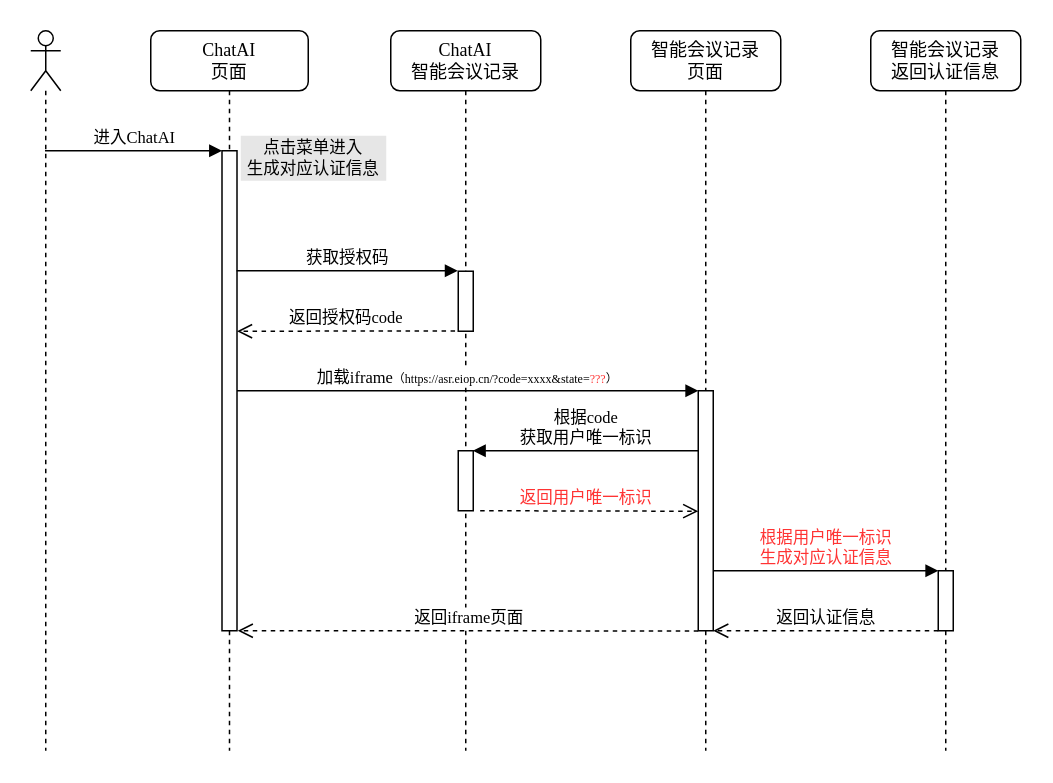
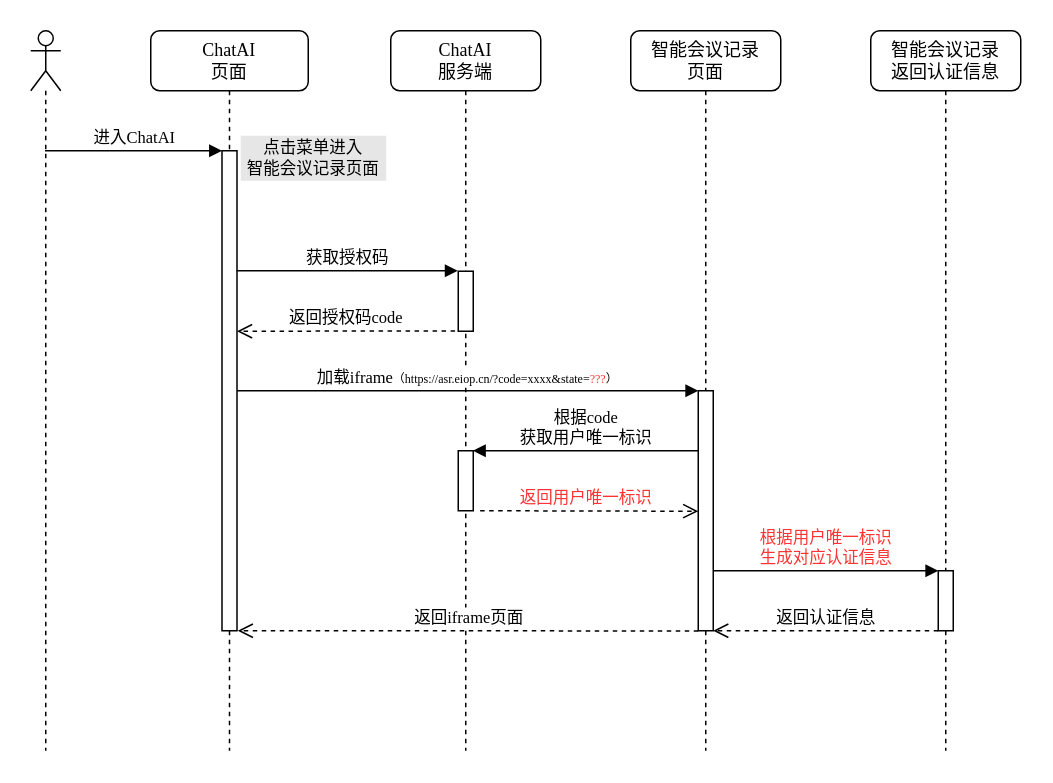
  <mxCell id="0" />
  <mxCell id="1" parent="0" />
- <mxCell id="2" value="ChatAI&lt;br&gt;&lt;div&gt;智能会议记录&lt;/div&gt;" style="shape=umlLifeline;perimeter=lifelinePerimeter;whiteSpace=wrap;html=1;container=1;collapsible=0;recursiveResize=0;outlineConnect=0;rounded=1;shadow=0;comic=0;labelBackgroundColor=none;strokeWidth=1;fontFamily=Verdana;fontSize=12;align=center;" vertex="1" parent="1"><mxGeometry x="260" y="20" width="100" height="480" as="geometry" /></mxCell>
+ <mxCell id="2" value="ChatAI&lt;br&gt;&lt;div&gt;服务端&lt;/div&gt;" style="shape=umlLifeline;perimeter=lifelinePerimeter;whiteSpace=wrap;html=1;container=1;collapsible=0;recursiveResize=0;outlineConnect=0;rounded=1;shadow=0;comic=0;labelBackgroundColor=none;strokeWidth=1;fontFamily=Verdana;fontSize=12;align=center;" vertex="1" parent="1"><mxGeometry x="260" y="20" width="100" height="480" as="geometry" /></mxCell>
  <mxCell id="3" value="" style="html=1;points=[];perimeter=orthogonalPerimeter;rounded=0;shadow=0;comic=0;labelBackgroundColor=none;strokeColor=#000000;strokeWidth=1;fillColor=#FFFFFF;fontFamily=Verdana;fontSize=11;fontColor=#000000;align=center;" vertex="1" parent="2"><mxGeometry x="45" y="160.32" width="10" height="40" as="geometry" /></mxCell>
  <mxCell id="4" value="" style="html=1;points=[];perimeter=orthogonalPerimeter;rounded=0;shadow=0;comic=0;labelBackgroundColor=none;strokeColor=#000000;strokeWidth=1;fillColor=#FFFFFF;fontFamily=Verdana;fontSize=11;fontColor=#000000;align=center;" vertex="1" parent="2"><mxGeometry x="45" y="280" width="10" height="40" as="geometry" /></mxCell>
  <mxCell id="5" value="ChatAI&lt;br&gt;页面" style="shape=umlLifeline;perimeter=lifelinePerimeter;whiteSpace=wrap;html=1;container=1;collapsible=0;recursiveResize=0;outlineConnect=0;rounded=1;shadow=0;comic=0;labelBackgroundColor=none;strokeWidth=1;fontFamily=Verdana;fontSize=12;align=center;" vertex="1" parent="1"><mxGeometry x="100" y="20" width="105" height="480" as="geometry" /></mxCell>
  <mxCell id="6" value="" style="html=1;points=[];perimeter=orthogonalPerimeter;rounded=0;shadow=0;comic=0;labelBackgroundColor=none;strokeColor=#000000;strokeWidth=1;fillColor=#FFFFFF;fontFamily=Verdana;fontSize=12;fontColor=#000000;align=center;" vertex="1" parent="5"><mxGeometry x="47.5" y="80" width="10" height="320" as="geometry" /></mxCell>
  <mxCell id="7" value="进入ChatAI" style="html=1;verticalAlign=bottom;endArrow=block;labelBackgroundColor=none;fontFamily=Verdana;fontSize=11;edgeStyle=elbowEdgeStyle;elbow=vertical;" edge="1" parent="5" source="10"><mxGeometry relative="1" as="geometry"><mxPoint x="-112.833" y="80" as="sourcePoint" /><mxPoint x="47.5" y="80" as="targetPoint" /></mxGeometry></mxCell>
  <mxCell id="8" value="&lt;span style=&quot;&quot;&gt;加载iframe&lt;span style=&quot;font-size: 8px;&quot;&gt;（https://asr.eiop.cn/?code=xxxx&lt;/span&gt;&lt;span style=&quot;font-size: 8px;&quot;&gt;&amp;amp;state=&lt;/span&gt;&lt;font style=&quot;font-size: 8px;&quot; color=&quot;#ff3333&quot;&gt;???&lt;/font&gt;&lt;span style=&quot;font-size: 8px;&quot;&gt;）&lt;/span&gt;&lt;/span&gt;" style="html=1;verticalAlign=bottom;endArrow=block;labelBackgroundColor=#FFFFFF;fontFamily=Verdana;fontSize=11;edgeStyle=elbowEdgeStyle;elbow=vertical;entryX=0;entryY=0.001;entryDx=0;entryDy=0;entryPerimeter=0;labelBorderColor=none;" edge="1" parent="5" target="12"><mxGeometry x="-0.008" relative="1" as="geometry"><mxPoint x="57.5" y="240" as="sourcePoint" /><mxPoint x="367.0" y="240.32" as="targetPoint" /><mxPoint as="offset" /></mxGeometry></mxCell>
  <mxCell id="9" value="返回授权码code" style="html=1;verticalAlign=bottom;endArrow=open;dashed=1;endSize=8;labelBackgroundColor=none;fontFamily=Verdana;fontSize=11;edgeStyle=elbowEdgeStyle;elbow=vertical;exitX=0.038;exitY=0.995;exitDx=0;exitDy=0;exitPerimeter=0;" edge="1" parent="5"><mxGeometry relative="1" as="geometry"><mxPoint x="57.5" y="200" as="targetPoint" /><Array as="points"><mxPoint x="197.5" y="200.32" /><mxPoint x="172.5" y="200.32" /></Array><mxPoint x="202.88" y="200.12" as="sourcePoint" /></mxGeometry></mxCell>
  <mxCell id="10" value="" style="shape=umlLifeline;perimeter=lifelinePerimeter;whiteSpace=wrap;html=1;container=1;dropTarget=0;collapsible=0;recursiveResize=0;outlineConnect=0;portConstraint=eastwest;newEdgeStyle={&quot;curved&quot;:0,&quot;rounded&quot;:0};participant=umlActor;" vertex="1" parent="1"><mxGeometry x="20" y="20" width="20" height="480" as="geometry" /></mxCell>
  <mxCell id="11" value="&lt;span style=&quot;text-wrap-mode: nowrap;&quot;&gt;智能会议记录&lt;/span&gt;&lt;div&gt;&lt;span style=&quot;text-wrap-mode: nowrap;&quot;&gt;页面&lt;/span&gt;&lt;/div&gt;" style="shape=umlLifeline;perimeter=lifelinePerimeter;whiteSpace=wrap;html=1;container=1;collapsible=0;recursiveResize=0;outlineConnect=0;rounded=1;shadow=0;comic=0;labelBackgroundColor=none;strokeWidth=1;fontFamily=Verdana;fontSize=12;align=center;" vertex="1" parent="1"><mxGeometry x="420" y="20" width="100" height="480" as="geometry" /></mxCell>
  <mxCell id="12" value="" style="html=1;points=[];perimeter=orthogonalPerimeter;rounded=0;shadow=0;comic=0;labelBackgroundColor=none;strokeColor=#000000;strokeWidth=1;fillColor=#FFFFFF;fontFamily=Verdana;fontSize=11;fontColor=#000000;align=center;" vertex="1" parent="11"><mxGeometry x="45" y="240" width="10" height="160" as="geometry" /></mxCell>
  <mxCell id="13" value="&lt;font color=&quot;#ff3333&quot;&gt;返回用户唯一标识&lt;/font&gt;" style="html=1;verticalAlign=bottom;endArrow=open;dashed=1;endSize=8;labelBackgroundColor=none;fontFamily=Verdana;fontSize=11;edgeStyle=elbowEdgeStyle;elbow=vertical;exitX=0.038;exitY=0.995;exitDx=0;exitDy=0;exitPerimeter=0;" edge="1" parent="11"><mxGeometry x="-0.031" relative="1" as="geometry"><mxPoint x="45" y="320.12" as="targetPoint" /><Array as="points"><mxPoint x="14.62" y="320.32" /><mxPoint x="39.62" y="320.32" /></Array><mxPoint x="-100.38" y="320" as="sourcePoint" /><mxPoint as="offset" /></mxGeometry></mxCell>
  <mxCell id="14" value="返回认证信息" style="html=1;verticalAlign=bottom;endArrow=open;dashed=1;endSize=8;labelBackgroundColor=none;fontFamily=Verdana;fontSize=11;elbow=vertical;entryX=0.996;entryY=1;entryDx=0;entryDy=0;entryPerimeter=0;" edge="1" parent="11" target="12"><mxGeometry relative="1" as="geometry"><mxPoint x="110" y="420" as="targetPoint" /><mxPoint x="205" y="400" as="sourcePoint" /></mxGeometry></mxCell>
  <mxCell id="15" value="返回iframe页面" style="html=1;verticalAlign=bottom;endArrow=open;dashed=1;endSize=8;labelBackgroundColor=default;fontFamily=Verdana;fontSize=11;elbow=vertical;exitX=0.038;exitY=0.995;exitDx=0;exitDy=0;exitPerimeter=0;" edge="1" parent="11"><mxGeometry x="-0.001" relative="1" as="geometry"><mxPoint x="-262" y="400" as="targetPoint" /><mxPoint x="45" y="400.12" as="sourcePoint" /><mxPoint as="offset" /></mxGeometry></mxCell>
- <mxCell id="16" value="&lt;span style=&quot;font-family: Verdana; text-wrap-mode: nowrap;&quot;&gt;点击菜单进入&lt;/span&gt;&lt;div style=&quot;font-family: Verdana; text-wrap-mode: nowrap;&quot;&gt;生成对应认证信息&lt;/div&gt;" style="text;html=1;align=center;verticalAlign=middle;whiteSpace=wrap;rounded=0;fontSize=11;fillColor=#E6E6E6;" vertex="1" parent="1"><mxGeometry x="160" y="90" width="97" height="30" as="geometry" /></mxCell>
+ <mxCell id="16" value="&lt;span style=&quot;font-family: Verdana; text-wrap-mode: nowrap;&quot;&gt;点击菜单进入&lt;/span&gt;&lt;div style=&quot;font-family: Verdana; text-wrap-mode: nowrap;&quot;&gt;智能会议记录页面&lt;/div&gt;" style="text;html=1;align=center;verticalAlign=middle;whiteSpace=wrap;rounded=0;fontSize=11;fillColor=#E6E6E6;" vertex="1" parent="1"><mxGeometry x="160" y="90" width="97" height="30" as="geometry" /></mxCell>
  <mxCell id="17" value="获取授权码" style="html=1;verticalAlign=bottom;endArrow=block;labelBackgroundColor=none;fontFamily=Verdana;fontSize=11;edgeStyle=elbowEdgeStyle;elbow=vertical;entryX=-0.037;entryY=-0.008;entryDx=0;entryDy=0;entryPerimeter=0;exitX=0.973;exitY=0.25;exitDx=0;exitDy=0;exitPerimeter=0;" edge="1" parent="1" source="6" target="3"><mxGeometry relative="1" as="geometry"><mxPoint x="160" y="187" as="sourcePoint" /><mxPoint x="300" y="180.32" as="targetPoint" /><Array as="points"><mxPoint x="230" y="180" /></Array></mxGeometry></mxCell>
  <mxCell id="18" value="&lt;span style=&quot;text-wrap-mode: nowrap;&quot;&gt;智能会议记录&lt;/span&gt;&lt;div&gt;&lt;span style=&quot;text-wrap-mode: nowrap;&quot;&gt;返回认证信息&lt;/span&gt;&lt;/div&gt;" style="shape=umlLifeline;perimeter=lifelinePerimeter;whiteSpace=wrap;html=1;container=1;collapsible=0;recursiveResize=0;outlineConnect=0;rounded=1;shadow=0;comic=0;labelBackgroundColor=none;strokeWidth=1;fontFamily=Verdana;fontSize=12;align=center;" vertex="1" parent="1"><mxGeometry x="580" y="20" width="100" height="480" as="geometry" /></mxCell>
  <mxCell id="19" value="&lt;font color=&quot;#ff3333&quot;&gt;根据用户唯一标识&lt;br&gt;生成对应认证信息&lt;/font&gt;" style="html=1;verticalAlign=bottom;endArrow=block;labelBackgroundColor=none;fontFamily=Verdana;fontSize=11;edgeStyle=elbowEdgeStyle;elbow=vertical;entryX=0.001;entryY=0.013;entryDx=0;entryDy=0;entryPerimeter=0;exitX=0.983;exitY=0.285;exitDx=0;exitDy=0;exitPerimeter=0;" edge="1" parent="18" target="20"><mxGeometry x="0.002" relative="1" as="geometry"><mxPoint x="-105" y="360" as="sourcePoint" /><mxPoint x="43" y="360" as="targetPoint" /><Array as="points"><mxPoint x="-30" y="360" /></Array><mxPoint as="offset" /></mxGeometry></mxCell>
  <mxCell id="20" value="" style="html=1;points=[];perimeter=orthogonalPerimeter;rounded=0;shadow=0;comic=0;labelBackgroundColor=none;strokeColor=#000000;strokeWidth=1;fillColor=#FFFFFF;fontFamily=Verdana;fontSize=11;fontColor=#000000;align=center;" vertex="1" parent="18"><mxGeometry x="45" y="360" width="10" height="40" as="geometry" /></mxCell>
  <mxCell id="21" value="根据code&lt;br&gt;获取用户唯一标识" style="html=1;verticalAlign=bottom;endArrow=block;labelBackgroundColor=none;fontFamily=Verdana;fontSize=11;edgeStyle=elbowEdgeStyle;elbow=vertical;exitX=0.983;exitY=0.285;exitDx=0;exitDy=0;exitPerimeter=0;entryX=0.977;entryY=-0.01;entryDx=0;entryDy=0;entryPerimeter=0;" edge="1" parent="1" target="4"><mxGeometry x="-0.004" relative="1" as="geometry"><mxPoint x="465" y="300" as="sourcePoint" /><mxPoint x="320" y="300" as="targetPoint" /><mxPoint as="offset" /></mxGeometry></mxCell>
